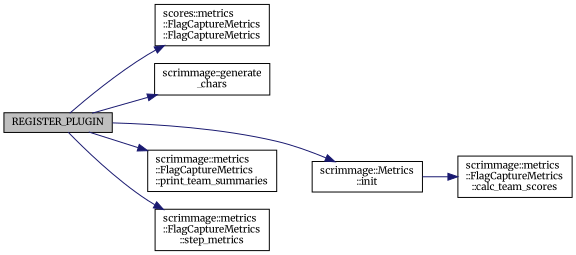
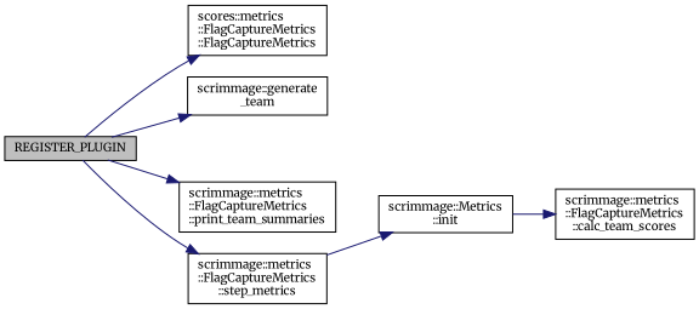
  digraph {
    fontname=Merriweather
    rankdir=LR
    node [color=black fillcolor=white fontname=Merriweather fontsize=10 shape=record style=filled]
    edge [color=midnightblue fontname=Merriweather fontsize=10 labelfontname=Helvetica labelfontsize=10 style=solid]
    n1 [fillcolor=grey75 fontcolor=black height=0.2 label=REGISTER_PLUGIN width=0.4]
    n2 [height=0.2 label="scores::metrics\l::FlagCaptureMetrics\l::FlagCaptureMetrics" width=0.4]
-   n3 [height=0.2 label="scrimmage::generate\l_chars" width=0.4]
+   n3 [height=0.2 label="scrimmage::generate\l_team" width=0.4]
    n4 [height=0.2 label="scrimmage::Metrics\l::init" width=0.4]
    n5 [height=0.2 label="scrimmage::metrics\l::FlagCaptureMetrics\l::print_team_summaries" width=0.4]
    n6 [height=0.2 label="scrimmage::metrics\l::FlagCaptureMetrics\l::step_metrics" width=0.4]
    n7 [height=0.2 label="scrimmage::metrics\l::FlagCaptureMetrics\l::calc_team_scores" width=0.4]
    n1 -> n2
    n1 -> n3
-   n1 -> n4
+   n6 -> n4
    n1 -> n5
    n1 -> n6
    n4 -> n7
  }
